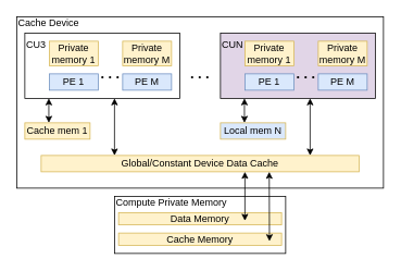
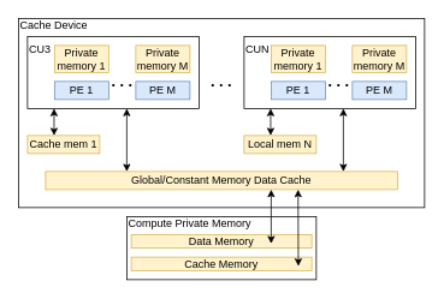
  <mxCell id="0" />
  <mxCell id="1" parent="0" />
  <mxCell id="2" value="Cache Device" style="rounded=0;whiteSpace=wrap;html=1;fontSize=12;verticalAlign=top;align=left;spacingTop=-6;" parent="1" vertex="1"><mxGeometry x="20" y="20" width="450" height="210" as="geometry" /></mxCell>
  <mxCell id="3" value="&lt;font style=&quot;font-size: 12px&quot;&gt;CU3&lt;/font&gt;" style="rounded=0;whiteSpace=wrap;html=1;fontSize=12;verticalAlign=top;align=left;" parent="1" vertex="1"><mxGeometry x="30" y="40" width="190" height="80" as="geometry" /></mxCell>
  <mxCell id="4" value="Private&lt;br&gt;memory 1" style="rounded=0;whiteSpace=wrap;html=1;fillColor=#fff2cc;strokeColor=#d6b656;" parent="1" vertex="1"><mxGeometry x="60" y="50" width="60" height="30" as="geometry" /></mxCell>
  <mxCell id="5" value="Private&lt;br&gt;memory M" style="rounded=0;whiteSpace=wrap;html=1;fillColor=#fff2cc;strokeColor=#d6b656;" parent="1" vertex="1"><mxGeometry x="150" y="50" width="60" height="30" as="geometry" /></mxCell>
  <mxCell id="6" value="PE 1" style="rounded=0;whiteSpace=wrap;html=1;fillColor=#dae8fc;strokeColor=#6c8ebf;" parent="1" vertex="1"><mxGeometry x="60" y="90" width="60" height="20" as="geometry" /></mxCell>
  <mxCell id="7" value="PE M" style="rounded=0;whiteSpace=wrap;html=1;fillColor=#dae8fc;strokeColor=#6c8ebf;" parent="1" vertex="1"><mxGeometry x="150" y="90" width="60" height="20" as="geometry" /></mxCell>
  <mxCell id="8" value=". . ." style="text;html=1;strokeColor=none;fillColor=none;align=center;verticalAlign=middle;whiteSpace=wrap;rounded=0;fontStyle=1;fontSize=17;" parent="1" vertex="1"><mxGeometry x="120" y="90" width="30" as="geometry" /></mxCell>
- <mxCell id="9" value="&lt;font style=&quot;font-size: 12px&quot;&gt;CUN&lt;/font&gt;" style="rounded=0;whiteSpace=wrap;html=1;fontSize=12;verticalAlign=top;align=left;fillColor=#e1d5e7;" parent="1" vertex="1"><mxGeometry x="270" y="40" width="190" height="80" as="geometry" /></mxCell>
+ <mxCell id="9" value="&lt;font style=&quot;font-size: 12px&quot;&gt;CUN&lt;/font&gt;" style="rounded=0;whiteSpace=wrap;html=1;fontSize=12;verticalAlign=top;align=left;" parent="1" vertex="1"><mxGeometry x="270" y="40" width="190" height="80" as="geometry" /></mxCell>
  <mxCell id="10" value="Private&lt;br&gt;memory 1" style="rounded=0;whiteSpace=wrap;html=1;fillColor=#fff2cc;strokeColor=#d6b656;" parent="1" vertex="1"><mxGeometry x="300" y="50" width="60" height="30" as="geometry" /></mxCell>
  <mxCell id="11" value="Private&lt;br&gt;memory M" style="rounded=0;whiteSpace=wrap;html=1;fillColor=#fff2cc;strokeColor=#d6b656;" parent="1" vertex="1"><mxGeometry x="390" y="50" width="60" height="30" as="geometry" /></mxCell>
  <mxCell id="12" value="PE 1" style="rounded=0;whiteSpace=wrap;html=1;fillColor=#dae8fc;strokeColor=#6c8ebf;" parent="1" vertex="1"><mxGeometry x="300" y="90" width="60" height="20" as="geometry" /></mxCell>
  <mxCell id="13" value="PE M" style="rounded=0;whiteSpace=wrap;html=1;fillColor=#dae8fc;strokeColor=#6c8ebf;" parent="1" vertex="1"><mxGeometry x="390" y="90" width="60" height="20" as="geometry" /></mxCell>
  <mxCell id="14" value=". . ." style="text;html=1;strokeColor=none;fillColor=none;align=center;verticalAlign=middle;whiteSpace=wrap;rounded=0;fontStyle=1;fontSize=17;" parent="1" vertex="1"><mxGeometry x="360" y="90" width="30" as="geometry" /></mxCell>
  <mxCell id="15" value=". . ." style="text;html=1;strokeColor=none;fillColor=none;align=center;verticalAlign=middle;whiteSpace=wrap;rounded=0;fontStyle=1;fontSize=17;" parent="1" vertex="1"><mxGeometry x="230" y="90" width="30" as="geometry" /></mxCell>
  <mxCell id="16" value="Cache mem 1" style="rounded=0;whiteSpace=wrap;html=1;fontSize=12;fillColor=#fff2cc;strokeColor=#d6b656;" parent="1" vertex="1"><mxGeometry x="30" y="150" width="80" height="20" as="geometry" /></mxCell>
  <mxCell id="17" value="" style="endArrow=classic;startArrow=classic;html=1;rounded=0;fontSize=12;" parent="1" edge="1"><mxGeometry width="50" height="50" relative="1" as="geometry"><mxPoint x="59.43" y="150" as="sourcePoint" /><mxPoint x="59.43" y="120" as="targetPoint" /></mxGeometry></mxCell>
- <mxCell id="18" value="Local mem N" style="rounded=0;whiteSpace=wrap;html=1;fontSize=12;fillColor=#dae8fc;strokeColor=#d6b656;" parent="1" vertex="1"><mxGeometry x="270" y="150" width="80" height="20" as="geometry" /></mxCell>
+ <mxCell id="18" value="Local mem N" style="rounded=0;whiteSpace=wrap;html=1;fontSize=12;fillColor=#fff2cc;strokeColor=#d6b656;" parent="1" vertex="1"><mxGeometry x="270" y="150" width="80" height="20" as="geometry" /></mxCell>
  <mxCell id="19" value="" style="endArrow=classic;startArrow=classic;html=1;rounded=0;fontSize=12;" parent="1" edge="1"><mxGeometry width="50" height="50" relative="1" as="geometry"><mxPoint x="299.43" y="150" as="sourcePoint" /><mxPoint x="299.43" y="120" as="targetPoint" /></mxGeometry></mxCell>
- <mxCell id="20" value="Global/Constant Device Data Cache" style="rounded=0;whiteSpace=wrap;html=1;fontSize=12;fillColor=#fff2cc;strokeColor=#d6b656;" parent="1" vertex="1"><mxGeometry x="50" y="190" width="390" height="20" as="geometry" /></mxCell>
+ <mxCell id="20" value="Global/Constant Memory Data Cache" style="rounded=0;whiteSpace=wrap;html=1;fontSize=12;fillColor=#fff2cc;strokeColor=#d6b656;" parent="1" vertex="1"><mxGeometry x="50" y="190" width="390" height="20" as="geometry" /></mxCell>
  <mxCell id="21" value="" style="endArrow=classic;startArrow=classic;html=1;rounded=0;fontSize=12;" parent="1" edge="1"><mxGeometry width="50" height="50" relative="1" as="geometry"><mxPoint x="140" y="190" as="sourcePoint" /><mxPoint x="140" y="120" as="targetPoint" /></mxGeometry></mxCell>
  <mxCell id="22" value="" style="endArrow=classic;startArrow=classic;html=1;rounded=0;fontSize=12;" parent="1" edge="1"><mxGeometry width="50" height="50" relative="1" as="geometry"><mxPoint x="380" y="190" as="sourcePoint" /><mxPoint x="380" y="120" as="targetPoint" /></mxGeometry></mxCell>
  <mxCell id="23" value="Compute Private Memory" style="rounded=0;whiteSpace=wrap;html=1;fontSize=12;verticalAlign=top;align=left;spacingTop=-6;" parent="1" vertex="1"><mxGeometry x="140" y="240" width="210" height="70" as="geometry" /></mxCell>
  <mxCell id="24" value="Data Memory" style="rounded=0;whiteSpace=wrap;html=1;fontSize=12;fillColor=#fff2cc;strokeColor=#d6b656;" parent="1" vertex="1"><mxGeometry x="145" y="260" width="200" height="15" as="geometry" /></mxCell>
  <mxCell id="25" value="Cache Memory" style="rounded=0;whiteSpace=wrap;html=1;fontSize=12;fillColor=#fff2cc;strokeColor=#d6b656;" parent="1" vertex="1"><mxGeometry x="145" y="285" width="200" height="15" as="geometry" /></mxCell>
  <mxCell id="26" value="" style="endArrow=classic;startArrow=classic;html=1;rounded=0;fontSize=12;" parent="1" edge="1"><mxGeometry width="50" height="50" relative="1" as="geometry"><mxPoint x="300" y="270" as="sourcePoint" /><mxPoint x="300" y="210" as="targetPoint" /></mxGeometry></mxCell>
  <mxCell id="27" value="" style="endArrow=classic;startArrow=classic;html=1;rounded=0;fontSize=12;" parent="1" edge="1"><mxGeometry width="50" height="50" relative="1" as="geometry"><mxPoint x="330.14" y="295" as="sourcePoint" /><mxPoint x="329.85" y="210" as="targetPoint" /></mxGeometry></mxCell>
